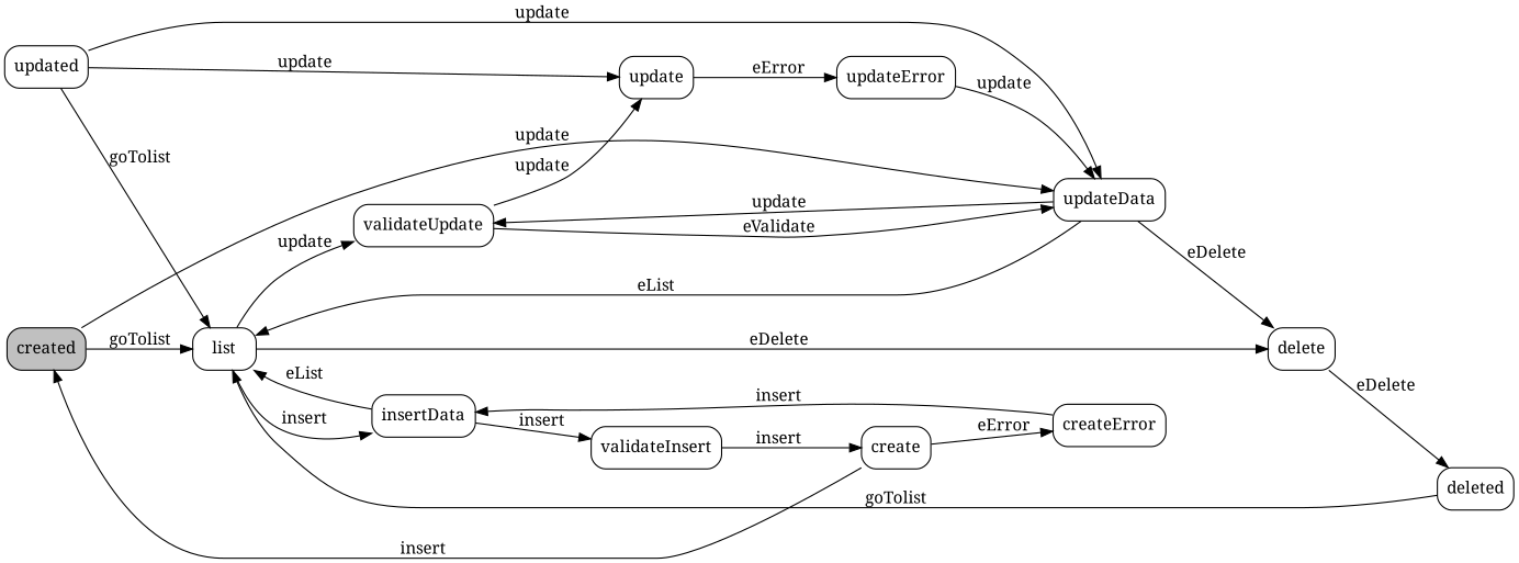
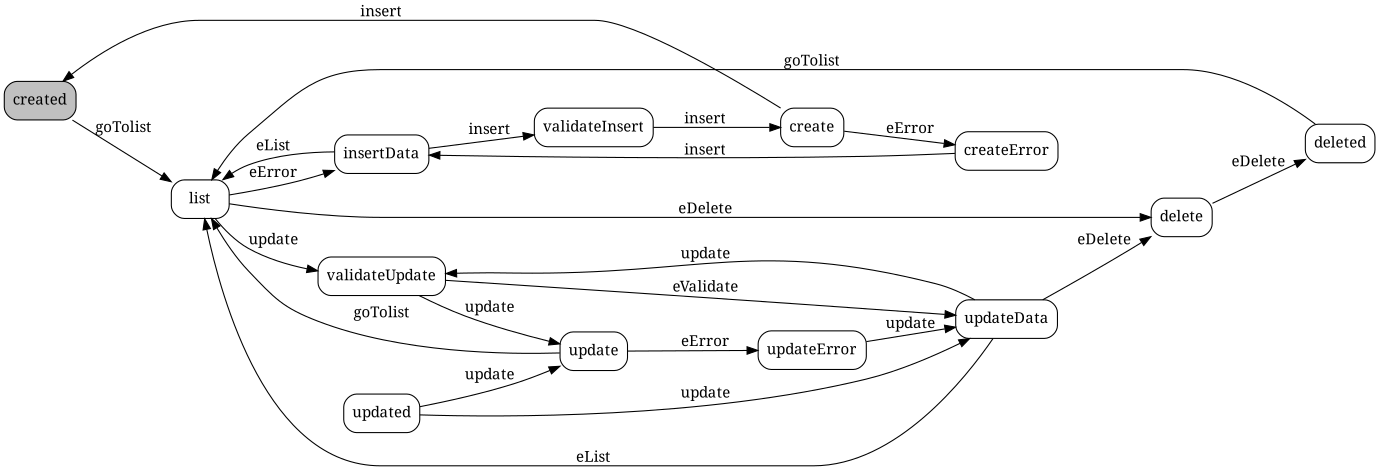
  digraph {
    fontname="Noto Serif"
    rankdir=LR
    node [fontname="Noto Serif" shape=box style=rounded]
    edge [fontname="Noto Serif" splines=curved]
    created [fillcolor=gray style="rounded,filled"]
    list
    updateData
    insertData
    delete
    validateUpdate
    validateInsert
    deleted
    create
    createError
    update
    updateError
    updated
    created -> list [label=goTolist]
-   created -> updateData [label=update]
-   list -> insertData [label=insert]
+   list -> insertData [label=eError]
    list -> delete [label=eDelete]
    list -> validateUpdate [label=update]
    updateData -> list [label=eList]
    updateData -> delete [label=eDelete]
    updateData -> validateUpdate [label=update]
    insertData -> list [label=eList]
    insertData -> validateInsert [label=insert]
    delete -> deleted [label=eDelete]
    validateUpdate -> updateData [label=eValidate]
    validateUpdate -> update [label=update]
    validateInsert -> create [label=insert]
    deleted -> list [label=goTolist]
    create -> created [label=insert]
    create -> createError [label=eError]
    createError -> insertData [label=insert]
    update -> updateError [label=eError]
    updateError -> updateData [label=update]
-   updated -> list [label=goTolist]
+   update -> list [label=goTolist]
    updated -> updateData [label=update]
    updated -> update [label=update]
  }
